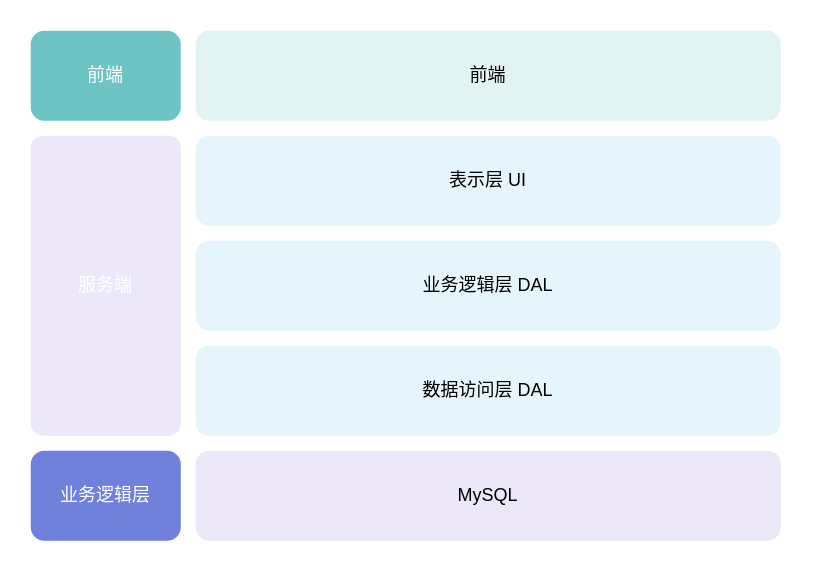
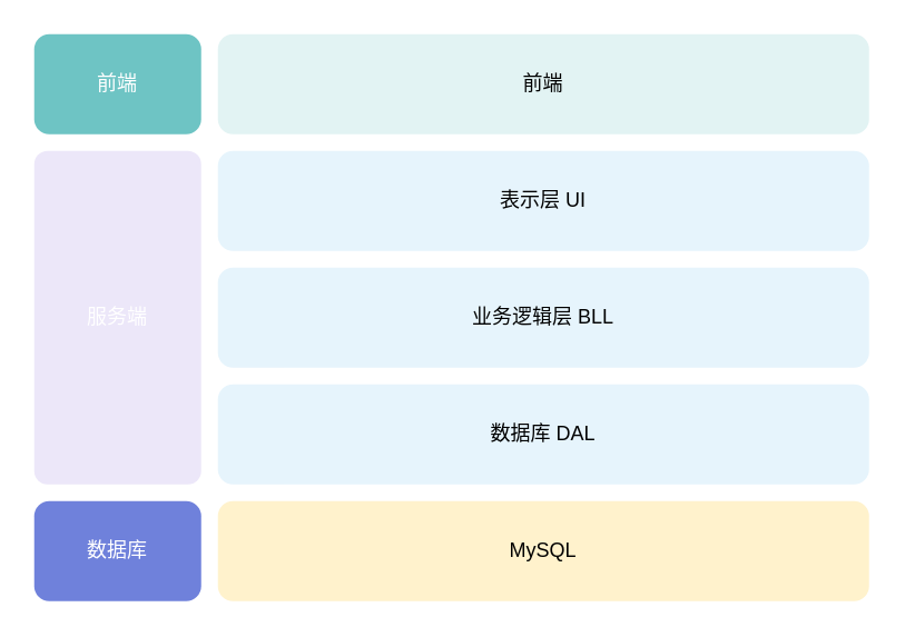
  <mxCell id="0" />
  <mxCell id="1" parent="0" />
- <mxCell id="2" value="MySQL" style="rounded=1;whiteSpace=wrap;html=1;strokeColor=none;fillColor=#ece7f9;glass=0;shadow=0;" parent="1" vertex="1"><mxGeometry x="130" y="300" width="390" height="60" as="geometry" /></mxCell>
- <mxCell id="3" value="业务逻辑层" style="rounded=1;whiteSpace=wrap;html=1;fillColor=#6f81db;strokeColor=none;fontColor=#FFFFFF;glass=0;shadow=0;" parent="1" vertex="1"><mxGeometry x="20" y="300" width="100" height="60" as="geometry" /></mxCell>
- <mxCell id="4" value="业务逻辑层 DAL" style="rounded=1;whiteSpace=wrap;html=1;strokeColor=none;fillColor=#e6f4fc;glass=0;shadow=0;" parent="1" vertex="1"><mxGeometry x="130" y="160" width="390" height="60" as="geometry" /></mxCell>
+ <mxCell id="2" value="MySQL" style="rounded=1;whiteSpace=wrap;html=1;strokeColor=none;fillColor=#fff2cc;glass=0;shadow=0;" parent="1" vertex="1"><mxGeometry x="130" y="300" width="390" height="60" as="geometry" /></mxCell>
+ <mxCell id="3" value="数据库" style="rounded=1;whiteSpace=wrap;html=1;fillColor=#6f81db;strokeColor=none;fontColor=#FFFFFF;glass=0;shadow=0;" parent="1" vertex="1"><mxGeometry x="20" y="300" width="100" height="60" as="geometry" /></mxCell>
+ <mxCell id="4" value="业务逻辑层 BLL" style="rounded=1;whiteSpace=wrap;html=1;strokeColor=none;fillColor=#e6f4fc;glass=0;shadow=0;" parent="1" vertex="1"><mxGeometry x="130" y="160" width="390" height="60" as="geometry" /></mxCell>
  <mxCell id="5" value="服务端" style="rounded=1;whiteSpace=wrap;html=1;fillColor=#ece7f9;strokeColor=none;fontColor=#FFFFFF;glass=0;shadow=0;arcSize=8;" parent="1" vertex="1"><mxGeometry x="20" y="90" width="100" height="200" as="geometry" /></mxCell>
  <mxCell id="6" value="前端" style="rounded=1;whiteSpace=wrap;html=1;strokeColor=none;fillColor=#e2f3f3;glass=0;shadow=0;" parent="1" vertex="1"><mxGeometry x="130" y="20" width="390" height="60" as="geometry" /></mxCell>
  <mxCell id="7" value="前端" style="rounded=1;whiteSpace=wrap;html=1;fillColor=#6ec4c4;strokeColor=none;fontColor=#FFFFFF;glass=0;shadow=0;" parent="1" vertex="1"><mxGeometry x="20" y="20" width="100" height="60" as="geometry" /></mxCell>
  <mxCell id="8" value="表示层 UI" style="rounded=1;whiteSpace=wrap;html=1;strokeColor=none;fillColor=#e6f4fc;glass=0;shadow=0;" vertex="1" parent="1"><mxGeometry x="130" y="90" width="390" height="60" as="geometry" /></mxCell>
- <mxCell id="9" value="数据访问层 DAL" style="rounded=1;whiteSpace=wrap;html=1;strokeColor=none;fillColor=#e6f4fc;glass=0;shadow=0;" vertex="1" parent="1"><mxGeometry x="130" y="230" width="390" height="60" as="geometry" /></mxCell>
+ <mxCell id="9" value="数据库 DAL" style="rounded=1;whiteSpace=wrap;html=1;strokeColor=none;fillColor=#e6f4fc;glass=0;shadow=0;" vertex="1" parent="1"><mxGeometry x="130" y="230" width="390" height="60" as="geometry" /></mxCell>
